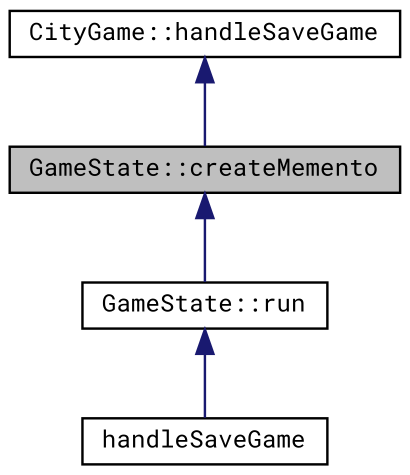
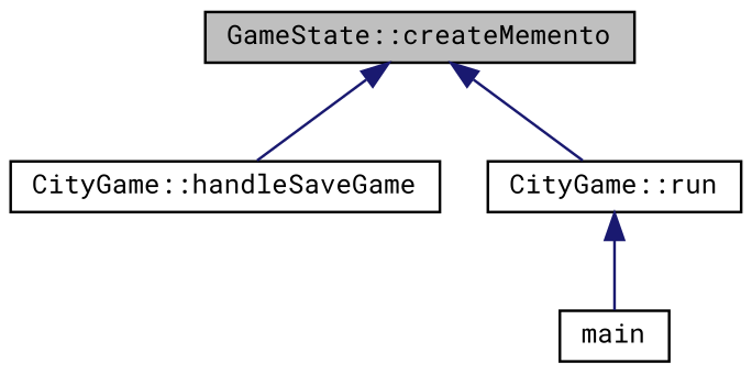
  digraph {
    fontname="Roboto Mono"
    rankdir=TB
    node [color=black fillcolor=white fontname="Roboto Mono" fontsize=10 shape=record style=filled]
    edge [color=midnightblue dir=back fontname="Roboto Mono" fontsize=10 labelfontname=Helvetica labelfontsize=10 style=solid]
    n1 [fillcolor=grey75 fontcolor=black height=0.2 label="GameState::createMemento" width=0.4]
    n2 [height=0.2 label="CityGame::handleSaveGame" width=0.4]
-   n3 [height=0.2 label="GameState::run" width=0.4]
-   n4 [height=0.2 label=handleSaveGame width=0.4]
-   n2 -> n1
+   n3 [height=0.2 label="CityGame::run" width=0.4]
+   n4 [height=0.2 label=main width=0.4]
+   n1 -> n2
    n1 -> n3
    n3 -> n4
  }
